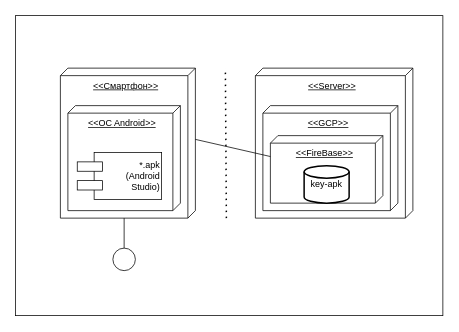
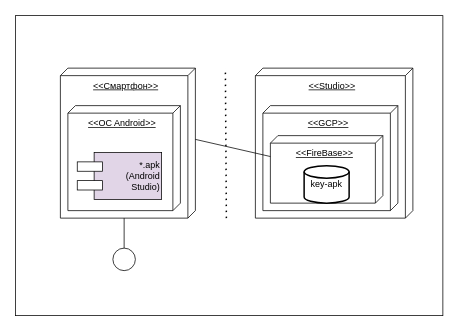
  <mxCell id="0" />
  <mxCell id="1" parent="0" />
  <mxCell id="2" value="" style="rounded=0;whiteSpace=wrap;html=1;" parent="1" vertex="1"><mxGeometry x="20" y="20" width="570" height="400" as="geometry" /></mxCell>
  <mxCell id="3" value="&lt;u&gt;&amp;lt;&amp;lt;Смартфон&amp;gt;&amp;gt;&lt;/u&gt;" style="verticalAlign=top;align=center;shape=cube;size=10;direction=south;fontStyle=0;html=1;boundedLbl=1;spacingLeft=5;whiteSpace=wrap;" parent="1" vertex="1"><mxGeometry x="80" y="90" width="180" height="200" as="geometry" /></mxCell>
  <mxCell id="4" value="&lt;u&gt;&amp;lt;&amp;lt;OC Android&amp;gt;&amp;gt;&lt;/u&gt;" style="verticalAlign=top;align=center;shape=cube;size=10;direction=south;html=1;boundedLbl=1;spacingLeft=5;whiteSpace=wrap;" parent="3" vertex="1"><mxGeometry width="150" height="140" relative="1" as="geometry"><mxPoint x="10" y="50" as="offset" /></mxGeometry></mxCell>
- <mxCell id="5" value="*.apk&lt;br&gt;(Android&lt;br&gt;Studio)" style="rounded=0;whiteSpace=wrap;html=1;align=right;" parent="3" vertex="1"><mxGeometry x="45" y="112.5" width="90" height="62.5" as="geometry" /></mxCell>
+ <mxCell id="5" value="*.apk&lt;br&gt;(Android&lt;br&gt;Studio)" style="rounded=0;whiteSpace=wrap;html=1;align=right;fillColor=#e1d5e7;" parent="3" vertex="1"><mxGeometry x="45" y="112.5" width="90" height="62.5" as="geometry" /></mxCell>
  <mxCell id="6" value="" style="rounded=0;whiteSpace=wrap;html=1;" parent="3" vertex="1"><mxGeometry x="22.5" y="125" width="33.75" height="12.5" as="geometry" /></mxCell>
  <mxCell id="7" value="" style="rounded=0;whiteSpace=wrap;html=1;" parent="3" vertex="1"><mxGeometry x="22.5" y="150" width="33.75" height="12.5" as="geometry" /></mxCell>
  <mxCell id="8" value="" style="endArrow=none;dashed=1;html=1;dashPattern=1 3;strokeWidth=2;rounded=0;" parent="1" edge="1"><mxGeometry width="50" height="50" relative="1" as="geometry"><mxPoint x="301.333" y="290" as="sourcePoint" /><mxPoint x="300" y="90" as="targetPoint" /></mxGeometry></mxCell>
- <mxCell id="9" value="&lt;u&gt;&amp;lt;&amp;lt;Server&amp;gt;&amp;gt;&lt;/u&gt;" style="verticalAlign=top;align=center;shape=cube;size=10;direction=south;fontStyle=0;html=1;boundedLbl=1;spacingLeft=5;whiteSpace=wrap;" parent="1" vertex="1"><mxGeometry x="340" y="90" width="210" height="200" as="geometry" /></mxCell>
+ <mxCell id="9" value="&lt;u&gt;&amp;lt;&amp;lt;Studio&amp;gt;&amp;gt;&lt;/u&gt;" style="verticalAlign=top;align=center;shape=cube;size=10;direction=south;fontStyle=0;html=1;boundedLbl=1;spacingLeft=5;whiteSpace=wrap;" parent="1" vertex="1"><mxGeometry x="340" y="90" width="210" height="200" as="geometry" /></mxCell>
  <mxCell id="10" value="&lt;u&gt;&amp;lt;&amp;lt;GCP&amp;gt;&amp;gt;&lt;/u&gt;" style="verticalAlign=top;align=center;shape=cube;size=10;direction=south;html=1;boundedLbl=1;spacingLeft=5;whiteSpace=wrap;" parent="9" vertex="1"><mxGeometry width="180" height="140" relative="1" as="geometry"><mxPoint x="10" y="50" as="offset" /></mxGeometry></mxCell>
  <mxCell id="11" value="&lt;u&gt;&amp;lt;&amp;lt;FireBase&amp;gt;&amp;gt;&lt;/u&gt;" style="verticalAlign=top;align=center;shape=cube;size=10;direction=south;html=1;boundedLbl=1;spacingLeft=5;whiteSpace=wrap;" parent="9" vertex="1"><mxGeometry x="20" y="90" width="150" height="90" as="geometry" /></mxCell>
  <mxCell id="12" value="key-apk" style="strokeWidth=2;html=1;shape=mxgraph.flowchart.database;whiteSpace=wrap;" parent="9" vertex="1"><mxGeometry x="65" y="130" width="60" height="50" as="geometry" /></mxCell>
  <mxCell id="13" value="" style="endArrow=none;html=1;rounded=0;exitX=0;exitY=0;exitDx=95;exitDy=0;exitPerimeter=0;" parent="1" source="3" target="11" edge="1"><mxGeometry width="50" height="50" relative="1" as="geometry"><mxPoint x="400" y="280" as="sourcePoint" /><mxPoint x="450" y="230" as="targetPoint" /></mxGeometry></mxCell>
  <mxCell id="14" value="" style="ellipse;whiteSpace=wrap;html=1;aspect=fixed;" parent="1" vertex="1"><mxGeometry x="150" y="330" width="30" height="30" as="geometry" /></mxCell>
  <mxCell id="15" value="" style="endArrow=none;html=1;rounded=0;exitX=0.5;exitY=0;exitDx=0;exitDy=0;entryX=0;entryY=0;entryDx=200;entryDy=95;entryPerimeter=0;" parent="1" source="14" target="3" edge="1"><mxGeometry width="50" height="50" relative="1" as="geometry"><mxPoint x="400" y="280" as="sourcePoint" /><mxPoint x="450" y="230" as="targetPoint" /></mxGeometry></mxCell>
